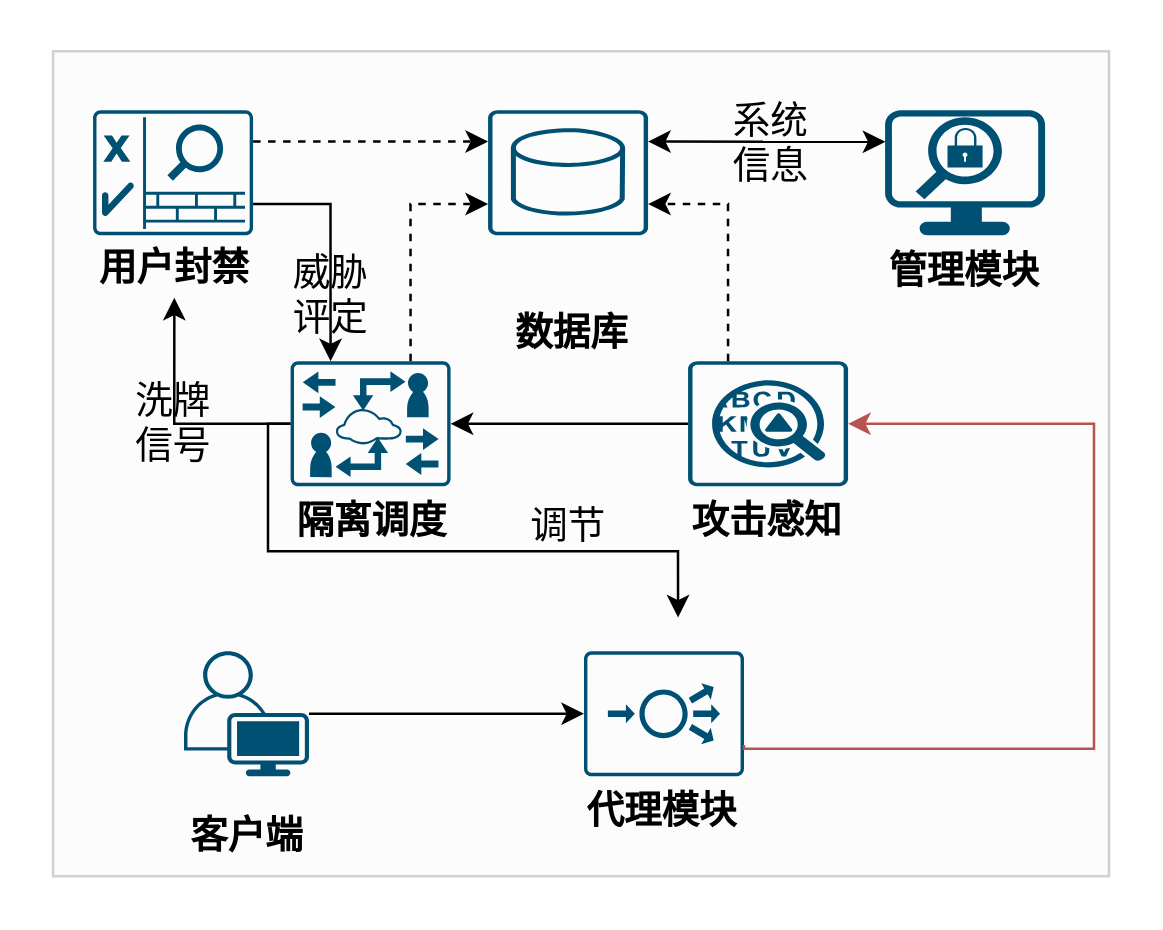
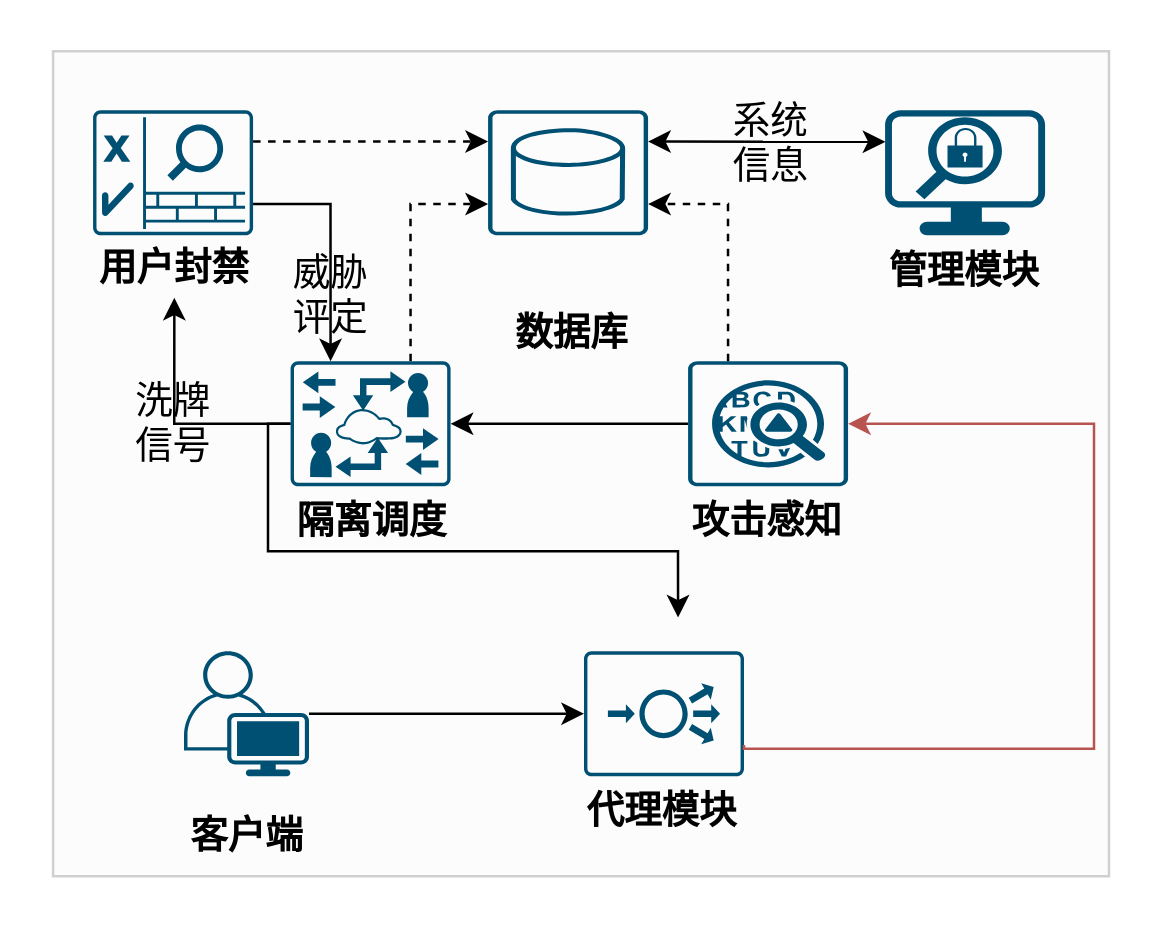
  <mxCell id="0" />
  <mxCell id="1" parent="0" />
  <mxCell id="2" value="" style="rounded=0;whiteSpace=wrap;html=1;fontSize=15;fillColor=#f5f5f5;fontColor=#333333;strokeColor=#666666;opacity=30;" vertex="1" parent="1"><mxGeometry x="20.63" y="20" width="422.37" height="330" as="geometry" /></mxCell>
  <mxCell id="3" style="edgeStyle=orthogonalEdgeStyle;rounded=0;orthogonalLoop=1;jettySize=auto;html=1;entryX=0.5;entryY=0;entryDx=0;entryDy=0;exitX=0;exitY=0.5;exitDx=0;exitDy=0;exitPerimeter=0;" edge="1" parent="1" source="24"><mxGeometry relative="1" as="geometry"><Array as="points"><mxPoint x="106.63" y="169" /><mxPoint x="106.63" y="220" /><mxPoint x="270.63" y="220" /></Array><mxPoint x="270.63" y="246.5" as="targetPoint" /></mxGeometry></mxCell>
  <mxCell id="4" value="&lt;b&gt;隔离调度&lt;/b&gt;" style="text;html=1;align=center;verticalAlign=middle;whiteSpace=wrap;rounded=0;fontSize=15;" vertex="1" parent="1"><mxGeometry x="115.63" y="194" width="65" height="25" as="geometry" /></mxCell>
  <mxCell id="5" value="&lt;b&gt;攻击感知&lt;/b&gt;" style="text;html=1;align=center;verticalAlign=middle;whiteSpace=wrap;rounded=0;fontSize=15;" vertex="1" parent="1"><mxGeometry x="274.13" y="194" width="65" height="25" as="geometry" /></mxCell>
  <mxCell id="6" value="" style="sketch=0;points=[[0.015,0.015,0],[0.985,0.015,0],[0.985,0.985,0],[0.015,0.985,0],[0.25,0,0],[0.5,0,0],[0.75,0,0],[1,0.25,0],[1,0.5,0],[1,0.75,0],[0.75,1,0],[0.5,1,0],[0.25,1,0],[0,0.75,0],[0,0.5,0],[0,0.25,0]];verticalLabelPosition=bottom;html=1;verticalAlign=top;align=center;pointerEvents=1;shape=mxgraph.cisco19.rect;prIcon=nac_appliance;fillColor=none;strokeColor=#005073;fontSize=15;" vertex="1" parent="1"><mxGeometry x="36.63" y="43.61" width="64" height="50" as="geometry" /></mxCell>
  <mxCell id="7" value="&lt;b&gt;用户封禁&lt;/b&gt;" style="text;html=1;align=center;verticalAlign=middle;whiteSpace=wrap;rounded=0;fontSize=15;" vertex="1" parent="1"><mxGeometry x="36.63" y="93.61" width="65" height="25" as="geometry" /></mxCell>
  <mxCell id="8" value="威胁&lt;div&gt;评定&lt;/div&gt;" style="text;html=1;align=center;verticalAlign=middle;whiteSpace=wrap;rounded=0;fontSize=15;" vertex="1" parent="1"><mxGeometry x="101.63" y="101.5" width="60" height="30" as="geometry" /></mxCell>
  <mxCell id="9" value="洗牌信号" style="text;html=1;align=center;verticalAlign=middle;whiteSpace=wrap;rounded=0;fontSize=15;" vertex="1" parent="1"><mxGeometry x="47.13" y="152.5" width="44" height="30" as="geometry" /></mxCell>
  <mxCell id="10" value="" style="sketch=0;points=[[0.015,0.015,0],[0.985,0.015,0],[0.985,0.985,0],[0.015,0.985,0],[0.25,0,0],[0.5,0,0],[0.75,0,0],[1,0.25,0],[1,0.5,0],[1,0.75,0],[0.75,1,0],[0.5,1,0],[0.25,1,0],[0,0.75,0],[0,0.5,0],[0,0.25,0]];verticalLabelPosition=bottom;html=1;verticalAlign=top;align=center;pointerEvents=1;shape=mxgraph.cisco19.rect;prIcon=database_relational;fillColor=none;strokeColor=#005073;fontSize=15;" vertex="1" parent="1"><mxGeometry x="194.63" y="43.61" width="64" height="50" as="geometry" /></mxCell>
  <mxCell id="11" value="&lt;b&gt;数据库&lt;/b&gt;" style="text;html=1;align=center;verticalAlign=middle;whiteSpace=wrap;rounded=0;fontSize=15;" vertex="1" parent="1"><mxGeometry x="196.13" y="119.28" width="65" height="25" as="geometry" /></mxCell>
  <mxCell id="12" value="" style="points=[[0.03,0.03,0],[0.5,0,0],[0.97,0.03,0],[1,0.4,0],[0.97,0.745,0],[0.5,1,0],[0.03,0.745,0],[0,0.4,0]];verticalLabelPosition=bottom;sketch=0;html=1;verticalAlign=top;align=center;pointerEvents=1;shape=mxgraph.cisco19.stealthwatch_management_console_smc;fillColor=#005073;strokeColor=none;fontSize=15;" vertex="1" parent="1"><mxGeometry x="353.43" y="43.61" width="64" height="50" as="geometry" /></mxCell>
  <mxCell id="13" value="&lt;b&gt;管理模块&lt;/b&gt;" style="text;html=1;align=center;verticalAlign=middle;whiteSpace=wrap;rounded=0;fontSize=15;" vertex="1" parent="1"><mxGeometry x="353.43" y="94.28" width="65" height="25" as="geometry" /></mxCell>
  <mxCell id="14" value="系统&lt;div&gt;信息&lt;br&gt;&lt;/div&gt;" style="text;html=1;align=center;verticalAlign=middle;whiteSpace=wrap;rounded=0;fontSize=15;" vertex="1" parent="1"><mxGeometry x="277.63" y="41" width="60" height="30" as="geometry" /></mxCell>
  <mxCell id="15" value="" style="endArrow=classic;startArrow=none;html=1;rounded=0;entryX=0;entryY=0.25;entryDx=0;entryDy=0;entryPerimeter=0;fontSize=15;exitX=1;exitY=0.25;exitDx=0;exitDy=0;exitPerimeter=0;startFill=0;dashed=1;" edge="1" parent="1" source="6" target="10"><mxGeometry width="50" height="50" relative="1" as="geometry"><mxPoint x="106.63" y="-46" as="sourcePoint" /><mxPoint x="156.63" y="-96" as="targetPoint" /></mxGeometry></mxCell>
  <mxCell id="16" value="" style="endArrow=classic;startArrow=classic;html=1;rounded=0;exitX=1;exitY=0.25;exitDx=0;exitDy=0;exitPerimeter=0;fontSize=15;entryX=0.002;entryY=0.252;entryDx=0;entryDy=0;entryPerimeter=0;" edge="1" parent="1" source="10" target="12"><mxGeometry width="50" height="50" relative="1" as="geometry"><mxPoint x="336.63" y="44" as="sourcePoint" /><mxPoint x="406.63" y="64" as="targetPoint" /></mxGeometry></mxCell>
  <mxCell id="17" style="edgeStyle=orthogonalEdgeStyle;rounded=0;orthogonalLoop=1;jettySize=auto;html=1;entryX=1;entryY=0.5;entryDx=0;entryDy=0;entryPerimeter=0;" edge="1" parent="1" source="18" target="24"><mxGeometry relative="1" as="geometry"><mxPoint x="173.63" y="168.995" as="targetPoint" /><Array as="points"><mxPoint x="226.63" y="169" /><mxPoint x="226.63" y="169" /></Array></mxGeometry></mxCell>
  <mxCell id="18" value="" style="sketch=0;points=[[0.015,0.015,0],[0.985,0.015,0],[0.985,0.985,0],[0.015,0.985,0],[0.25,0,0],[0.5,0,0],[0.75,0,0],[1,0.25,0],[1,0.5,0],[1,0.75,0],[0.75,1,0],[0.5,1,0],[0.25,1,0],[0,0.75,0],[0,0.5,0],[0,0.25,0]];verticalLabelPosition=bottom;html=1;verticalAlign=top;align=center;pointerEvents=1;shape=mxgraph.cisco19.rect;prIcon=anomaly_detection;fillColor=none;strokeColor=#005073;fontSize=15;" vertex="1" parent="1"><mxGeometry x="274.63" y="144" width="64" height="50" as="geometry" /></mxCell>
  <mxCell id="19" style="edgeStyle=orthogonalEdgeStyle;rounded=0;orthogonalLoop=1;jettySize=auto;html=1;entryX=0.5;entryY=1;entryDx=0;entryDy=0;exitX=0;exitY=0.5;exitDx=0;exitDy=0;exitPerimeter=0;" edge="1" parent="1" source="24" target="7"><mxGeometry relative="1" as="geometry"><mxPoint x="106.63" y="170" as="sourcePoint" /></mxGeometry></mxCell>
  <mxCell id="20" style="edgeStyle=orthogonalEdgeStyle;rounded=0;orthogonalLoop=1;jettySize=auto;html=1;entryX=0.25;entryY=0;entryDx=0;entryDy=0;entryPerimeter=0;exitX=1;exitY=0.75;exitDx=0;exitDy=0;exitPerimeter=0;" edge="1" parent="1" source="6" target="24"><mxGeometry relative="1" as="geometry"><mxPoint x="125.63" y="143.995" as="targetPoint" /></mxGeometry></mxCell>
  <mxCell id="21" style="edgeStyle=orthogonalEdgeStyle;rounded=0;orthogonalLoop=1;jettySize=auto;html=1;entryX=1;entryY=0.75;entryDx=0;entryDy=0;entryPerimeter=0;exitX=0.25;exitY=0;exitDx=0;exitDy=0;exitPerimeter=0;dashed=1;" edge="1" parent="1" source="18" target="10"><mxGeometry relative="1" as="geometry" /></mxCell>
  <mxCell id="22" style="edgeStyle=orthogonalEdgeStyle;rounded=0;orthogonalLoop=1;jettySize=auto;html=1;entryX=0;entryY=0.75;entryDx=0;entryDy=0;entryPerimeter=0;exitX=0.75;exitY=0;exitDx=0;exitDy=0;exitPerimeter=0;dashed=1;" edge="1" parent="1" source="24" target="10"><mxGeometry relative="1" as="geometry"><mxPoint x="157.63" y="143.995" as="sourcePoint" /></mxGeometry></mxCell>
  <mxCell id="23" value="" style="sketch=0;points=[[0.015,0.015,0],[0.985,0.015,0],[0.985,0.985,0],[0.015,0.985,0],[0.25,0,0],[0.5,0,0],[0.75,0,0],[1,0.25,0],[1,0.5,0],[1,0.75,0],[0.75,1,0],[0.5,1,0],[0.25,1,0],[0,0.75,0],[0,0.5,0],[0,0.25,0]];verticalLabelPosition=bottom;html=1;verticalAlign=top;aspect=fixed;align=center;pointerEvents=1;shape=mxgraph.cisco19.rect;prIcon=load_balancer;fillColor=none;strokeColor=#005073;dashed=1;" vertex="1" parent="1"><mxGeometry x="233" y="260" width="64" height="50" as="geometry" /></mxCell>
  <mxCell id="24" value="" style="sketch=0;points=[[0.015,0.015,0],[0.985,0.015,0],[0.985,0.985,0],[0.015,0.985,0],[0.25,0,0],[0.5,0,0],[0.75,0,0],[1,0.25,0],[1,0.5,0],[1,0.75,0],[0.75,1,0],[0.5,1,0],[0.25,1,0],[0,0.75,0],[0,0.5,0],[0,0.25,0]];verticalLabelPosition=bottom;html=1;verticalAlign=top;aspect=fixed;align=center;pointerEvents=1;shape=mxgraph.cisco19.rect;prIcon=video_gateway;fillColor=none;strokeColor=#005073;" vertex="1" parent="1"><mxGeometry x="115.63" y="144" width="64" height="50" as="geometry" /></mxCell>
  <mxCell id="25" value="&lt;b&gt;代理模块&lt;/b&gt;" style="text;html=1;align=center;verticalAlign=middle;whiteSpace=wrap;rounded=0;fontSize=15;" vertex="1" parent="1"><mxGeometry x="232" y="310" width="65" height="25" as="geometry" /></mxCell>
  <mxCell id="26" style="edgeStyle=orthogonalEdgeStyle;rounded=0;orthogonalLoop=1;jettySize=auto;html=1;entryX=1;entryY=0.5;entryDx=0;entryDy=0;entryPerimeter=0;fillColor=#f8cecc;strokeColor=#b85450;exitX=1;exitY=0.75;exitDx=0;exitDy=0;exitPerimeter=0;" edge="1" parent="1" source="23" target="18"><mxGeometry relative="1" as="geometry"><Array as="points"><mxPoint x="297" y="299" /><mxPoint x="437" y="299" /><mxPoint x="437" y="169" /></Array><mxPoint x="417.43" y="299" as="sourcePoint" /></mxGeometry></mxCell>
- <mxCell id="27" value="调节" style="text;html=1;align=center;verticalAlign=middle;whiteSpace=wrap;rounded=0;fontSize=15;" vertex="1" parent="1"><mxGeometry x="204.63" y="194" width="44" height="30" as="geometry" /></mxCell>
  <mxCell id="28" value="" style="points=[[0.35,0,0],[0.98,0.51,0],[1,0.71,0],[0.67,1,0],[0,0.795,0],[0,0.65,0]];verticalLabelPosition=bottom;sketch=0;html=1;verticalAlign=top;aspect=fixed;align=center;pointerEvents=1;shape=mxgraph.cisco19.user;fillColor=#005073;strokeColor=none;" vertex="1" parent="1"><mxGeometry x="73" y="260" width="50" height="50" as="geometry" /></mxCell>
  <mxCell id="29" style="edgeStyle=orthogonalEdgeStyle;rounded=0;orthogonalLoop=1;jettySize=auto;html=1;entryX=0;entryY=0.5;entryDx=0;entryDy=0;entryPerimeter=0;" edge="1" parent="1" source="28" target="23"><mxGeometry relative="1" as="geometry" /></mxCell>
  <mxCell id="30" value="&lt;b&gt;客户端&lt;/b&gt;" style="text;html=1;align=center;verticalAlign=middle;whiteSpace=wrap;rounded=0;fontSize=15;" vertex="1" parent="1"><mxGeometry x="65.5" y="320" width="65" height="25" as="geometry" /></mxCell>
